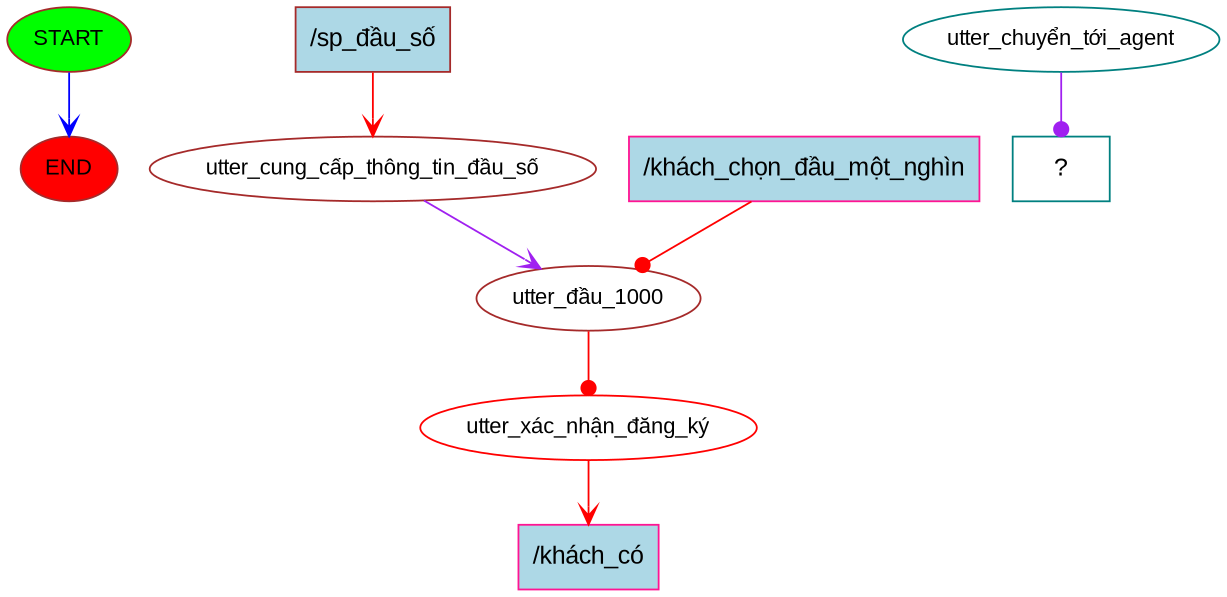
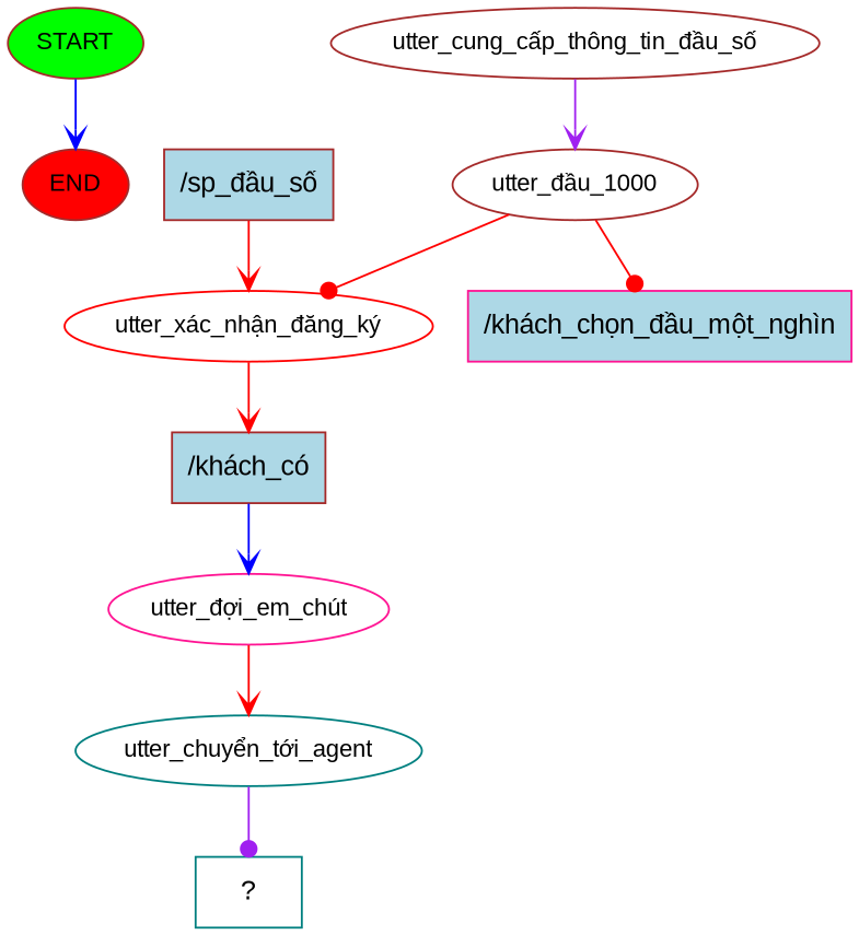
  digraph {
    fontname="Liberation Sans"
    node [color=brown fontname="Liberation Sans" fontsize=12]
    edge [arrowhead=vee color=red fontname="Liberation Sans"]
    n1 [fillcolor=green label=START style=filled]
    n2 [fillcolor=red label=END style=filled]
    n3 [fillcolor=lightblue label="/sp_đầu_số" shape=rect style=filled fontsize=""]
    n4 [label="utter_cung_cấp_thông_tin_đầu_số"]
    n5 [label="utter_đầu_1000"]
    n6 [color=deeppink fillcolor=lightblue label="/khách_chọn_đầu_một_nghìn" shape=rect style=filled fontsize=""]
    n7 [color=red label="utter_xác_nhận_đăng_ký"]
-   n8 [color=deeppink fillcolor=lightblue label="/khách_có" shape=rect style=filled fontsize=""]
+   n8 [fillcolor=lightblue label="/khách_có" shape=rect style=filled fontsize=""]
+   n9 [color=deeppink label="utter_đợi_em_chút"]
    n10 [color=teal label="utter_chuyển_tới_agent"]
    n11 [color=teal label="  ?  " shape=rect fontsize=""]
    n1 -> n2 [color=blue]
-   n3 -> n4
+   n3 -> n7
    n4 -> n5 [color=purple]
    n5 -> n7 [arrowhead=dot]
-   n6 -> n5 [arrowhead=dot]
+   n5 -> n6 [arrowhead=dot]
    n7 -> n8
+   n8 -> n9 [color=blue]
+   n9 -> n10
    n10 -> n11 [arrowhead=dot color=purple]
  }
